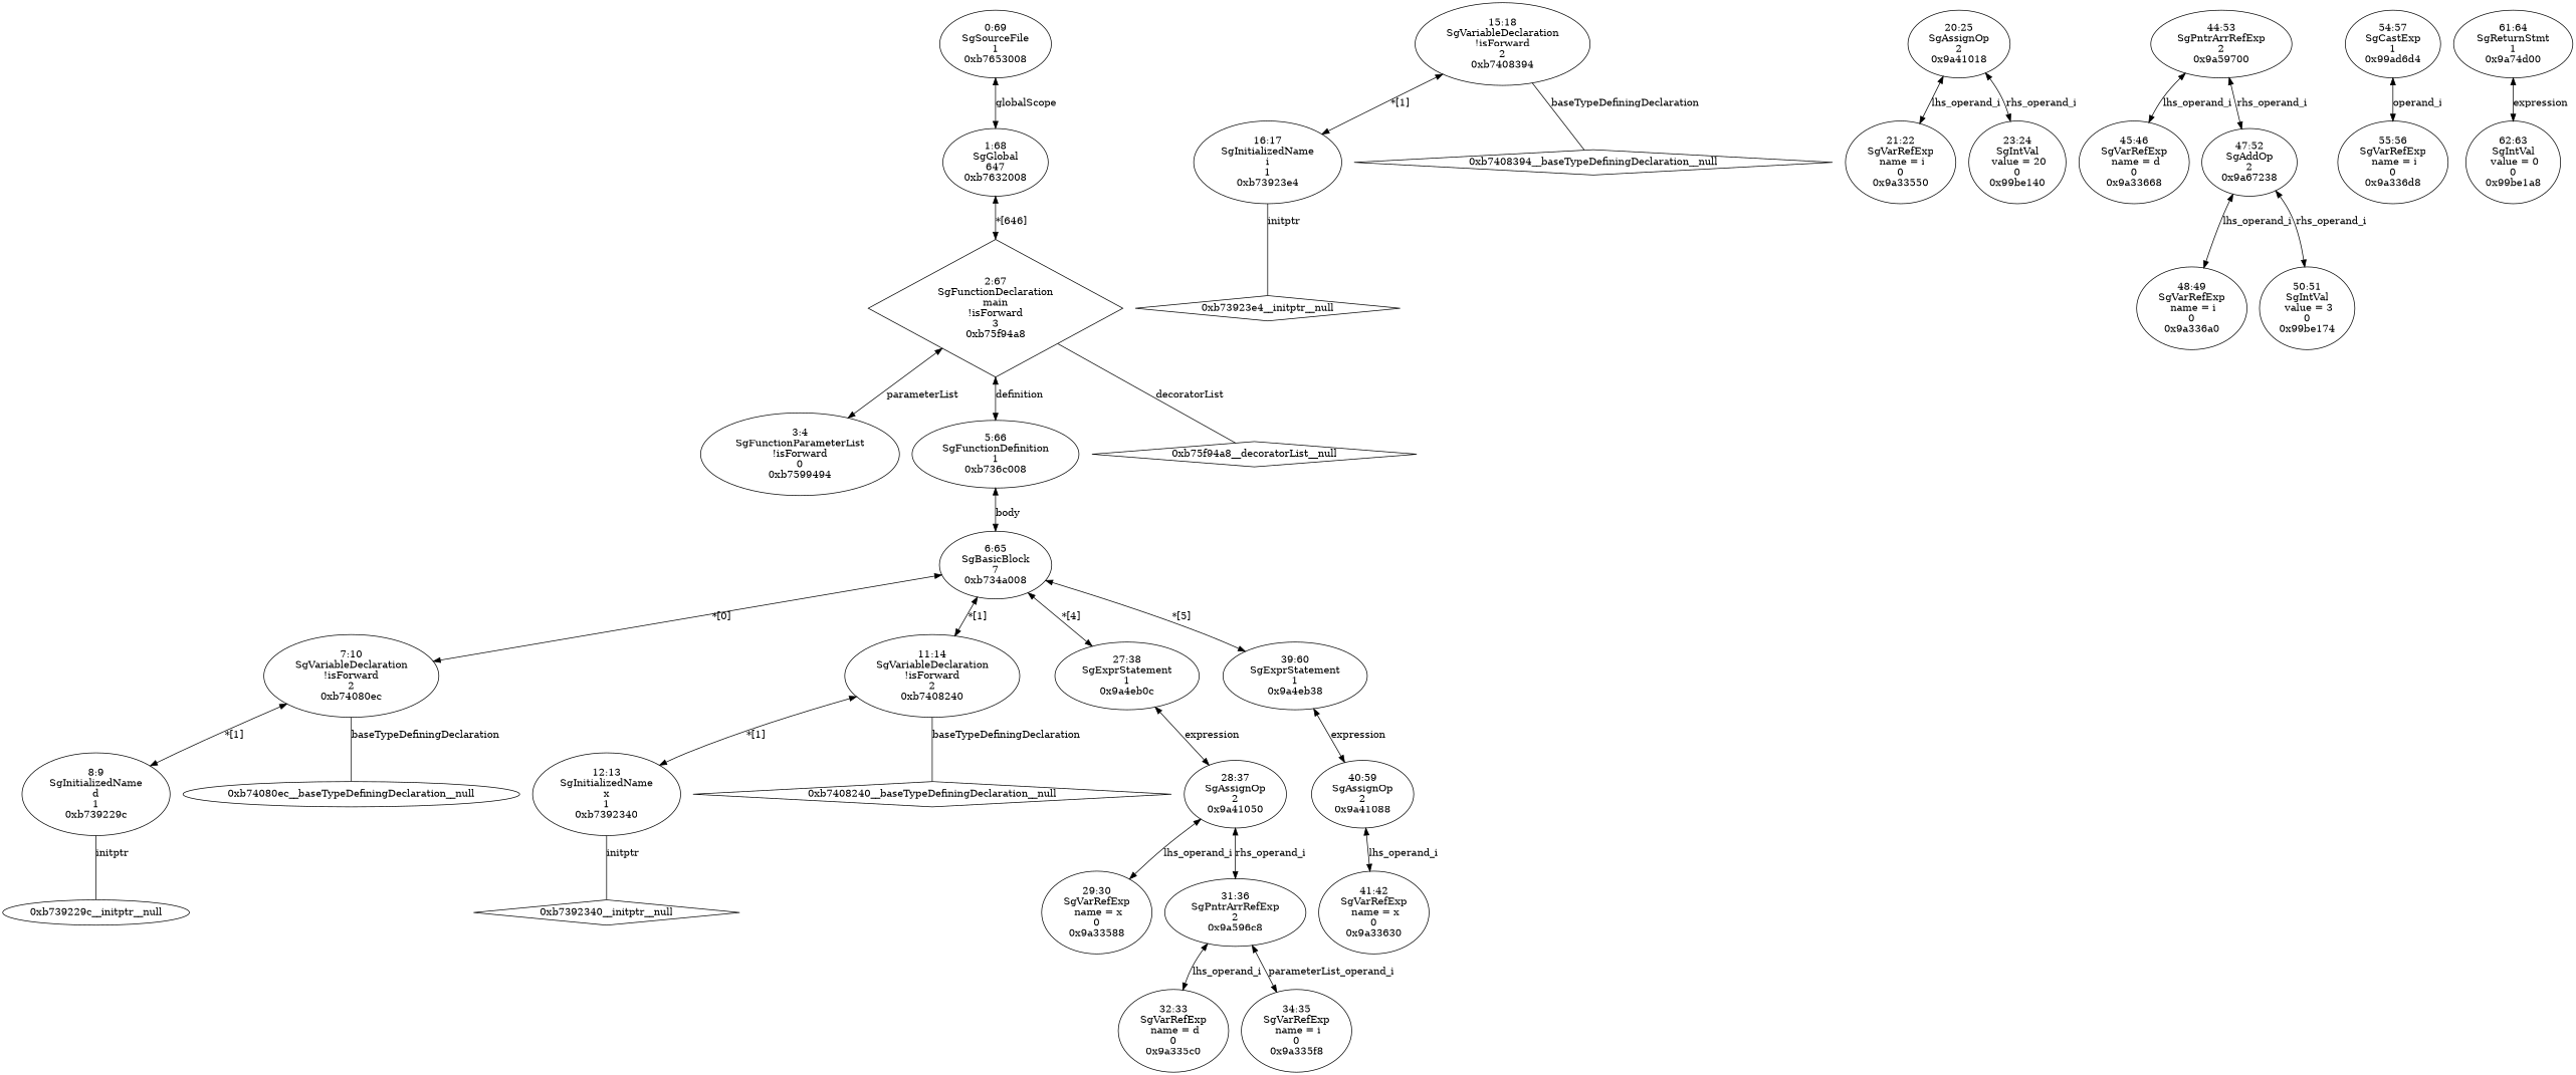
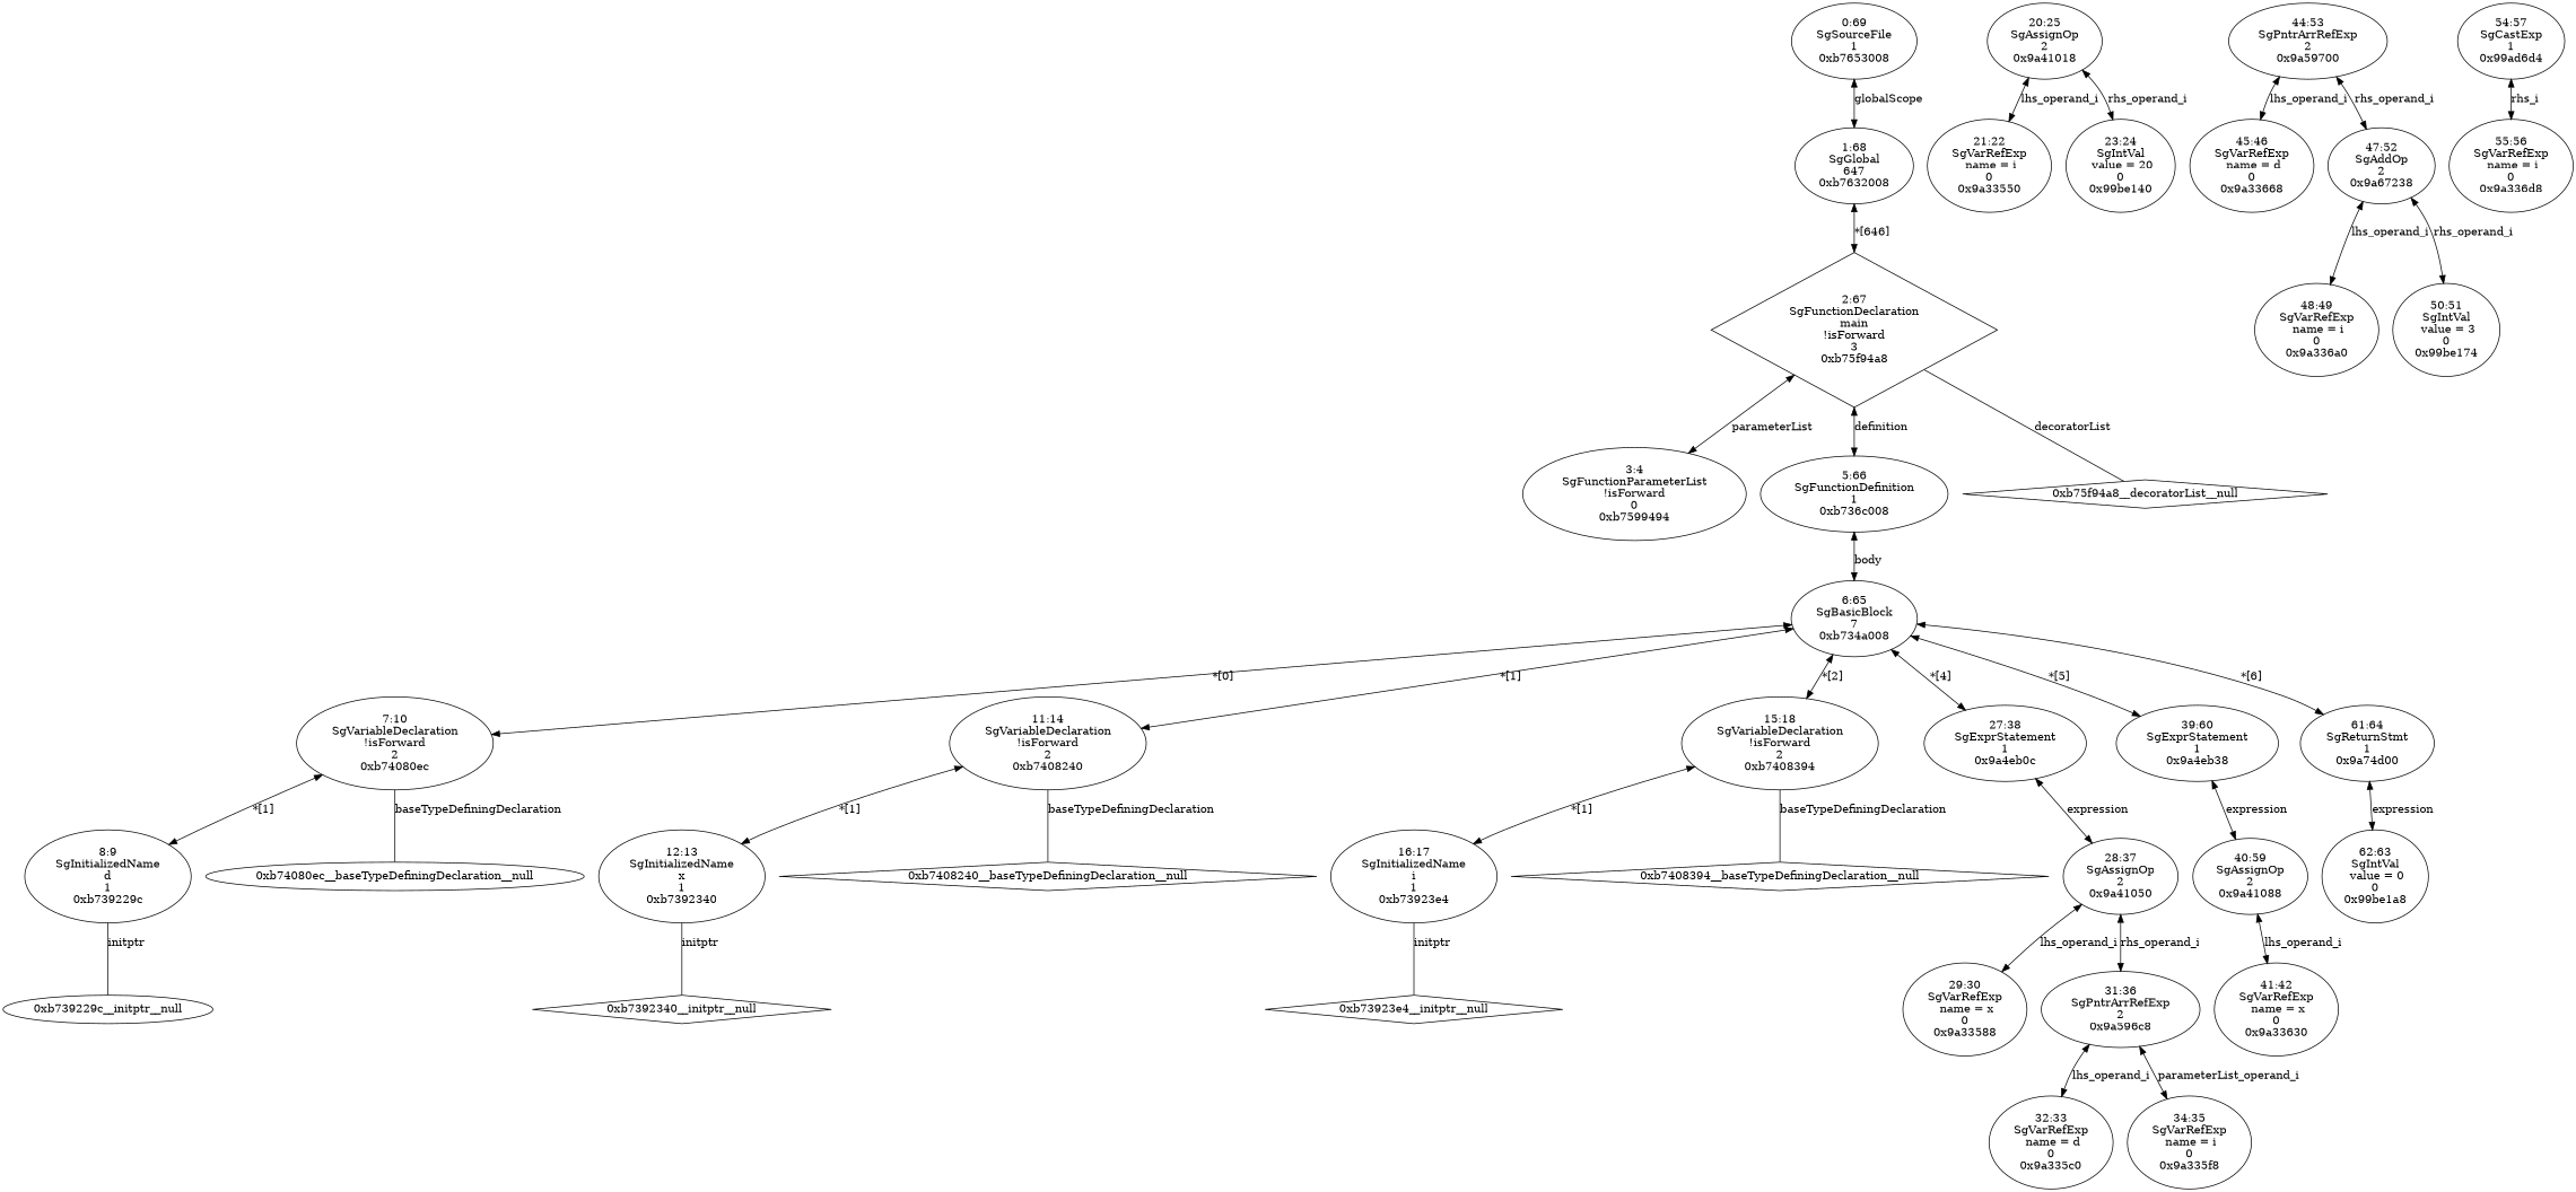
  digraph {
    edge [dir=both]
    n1 [label="3:4\nSgFunctionParameterList\n!isForward\n0\n0xb7599494\n"]
    n2 [label="8:9\nSgInitializedName\nd\n1\n0xb739229c\n"]
    "0xb739229c__initptr__null" [shape=ellipse]
    n4 [label="7:10\nSgVariableDeclaration\n!isForward\n2\n0xb74080ec\n"]
    "0xb74080ec__baseTypeDefiningDeclaration__null" [shape=ellipse]
    n6 [label="12:13\nSgInitializedName\nx\n1\n0xb7392340\n"]
    "0xb7392340__initptr__null" [shape=diamond]
    n8 [label="11:14\nSgVariableDeclaration\n!isForward\n2\n0xb7408240\n"]
    "0xb7408240__baseTypeDefiningDeclaration__null" [shape=diamond]
    n10 [label="16:17\nSgInitializedName\ni\n1\n0xb73923e4\n"]
    "0xb73923e4__initptr__null" [shape=diamond]
    n12 [label="15:18\nSgVariableDeclaration\n!isForward\n2\n0xb7408394\n"]
    "0xb7408394__baseTypeDefiningDeclaration__null" [shape=diamond]
    n14 [label="21:22\nSgVarRefExp\n name = i\n0\n0x9a33550\n"]
    n15 [label="23:24\nSgIntVal\n value = 20\n0\n0x99be140\n"]
    n16 [label="20:25\nSgAssignOp\n2\n0x9a41018\n"]
    n17 [label="29:30\nSgVarRefExp\n name = x\n0\n0x9a33588\n"]
    n18 [label="32:33\nSgVarRefExp\n name = d\n0\n0x9a335c0\n"]
    n19 [label="34:35\nSgVarRefExp\n name = i\n0\n0x9a335f8\n"]
    n20 [label="31:36\nSgPntrArrRefExp\n2\n0x9a596c8\n"]
    n21 [label="28:37\nSgAssignOp\n2\n0x9a41050\n"]
    n22 [label="27:38\nSgExprStatement\n1\n0x9a4eb0c\n"]
    n23 [label="41:42\nSgVarRefExp\n name = x\n0\n0x9a33630\n"]
    n24 [label="45:46\nSgVarRefExp\n name = d\n0\n0x9a33668\n"]
    n25 [label="48:49\nSgVarRefExp\n name = i\n0\n0x9a336a0\n"]
    n26 [label="50:51\nSgIntVal\n value = 3\n0\n0x99be174\n"]
    n27 [label="47:52\nSgAddOp\n2\n0x9a67238\n"]
    n28 [label="44:53\nSgPntrArrRefExp\n2\n0x9a59700\n"]
    n29 [label="55:56\nSgVarRefExp\n name = i\n0\n0x9a336d8\n"]
    n30 [label="54:57\nSgCastExp\n1\n0x99ad6d4\n"]
    n31 [label="40:59\nSgAssignOp\n2\n0x9a41088\n"]
    n32 [label="39:60\nSgExprStatement\n1\n0x9a4eb38\n"]
    n33 [label="62:63\nSgIntVal\n value = 0\n0\n0x99be1a8\n"]
    n34 [label="61:64\nSgReturnStmt\n1\n0x9a74d00\n"]
    n35 [label="6:65\nSgBasicBlock\n7\n0xb734a008\n"]
    n36 [label="5:66\nSgFunctionDefinition\n1\n0xb736c008\n"]
    n37 [label="2:67\nSgFunctionDeclaration\nmain\n!isForward\n3\n0xb75f94a8\n" shape=diamond]
    "0xb75f94a8__decoratorList__null" [shape=diamond]
    n39 [label="1:68\nSgGlobal\n647\n0xb7632008\n"]
    n40 [label="0:69\nSgSourceFile\n1\n0xb7653008\n"]
    n2 -> "0xb739229c__initptr__null" [dir=none label=initptr]
    n4 -> n2 [label="*[1]"]
    n4 -> "0xb74080ec__baseTypeDefiningDeclaration__null" [dir=none label=baseTypeDefiningDeclaration]
    n6 -> "0xb7392340__initptr__null" [dir=none label=initptr]
    n8 -> n6 [label="*[1]"]
    n8 -> "0xb7408240__baseTypeDefiningDeclaration__null" [dir=none label=baseTypeDefiningDeclaration]
    n10 -> "0xb73923e4__initptr__null" [dir=none label=initptr]
    n12 -> n10 [label="*[1]"]
    n12 -> "0xb7408394__baseTypeDefiningDeclaration__null" [dir=none label=baseTypeDefiningDeclaration]
    n16 -> n14 [label=lhs_operand_i]
    n16 -> n15 [label=rhs_operand_i]
    n20 -> n18 [label=lhs_operand_i]
    n20 -> n19 [label=parameterList_operand_i]
    n21 -> n17 [label=lhs_operand_i]
    n21 -> n20 [label=rhs_operand_i]
    n22 -> n21 [label=expression]
    n27 -> n25 [label=lhs_operand_i]
    n27 -> n26 [label=rhs_operand_i]
    n28 -> n24 [label=lhs_operand_i]
    n28 -> n27 [label=rhs_operand_i]
-   n30 -> n29 [label=operand_i]
+   n30 -> n29 [label=rhs_i]
    n31 -> n23 [label=lhs_operand_i]
    n32 -> n31 [label=expression]
    n34 -> n33 [label=expression]
    n35 -> n4 [label="*[0]"]
    n35 -> n8 [label="*[1]"]
+   n35 -> n12 [label="*[2]"]
    n35 -> n22 [label="*[4]"]
    n35 -> n32 [label="*[5]"]
+   n35 -> n34 [label="*[6]"]
    n36 -> n35 [label=body]
    n37 -> n1 [label=parameterList]
    n37 -> n36 [label=definition]
    n37 -> "0xb75f94a8__decoratorList__null" [dir=none label=decoratorList]
    n39 -> n37 [label="*[646]"]
    n40 -> n39 [label=globalScope]
  }
